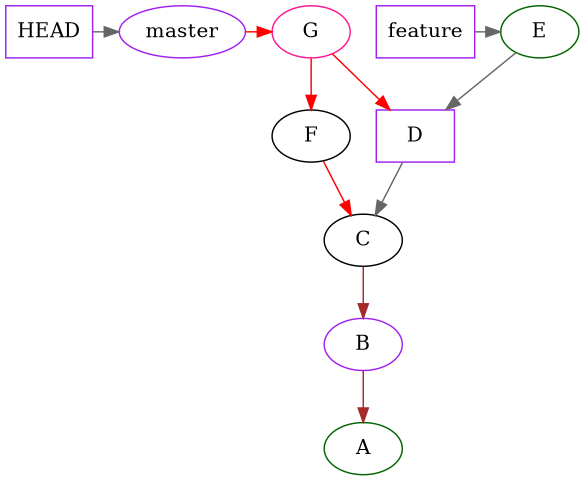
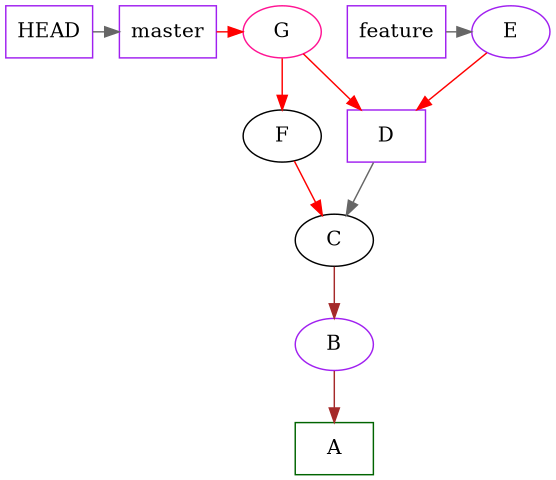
  digraph {
    rankdir=TB
    node [color=purple]
    edge [color=red]
-   E [color=darkgreen]
+   E
    feature [rank=3 shape=box]
    G [color=deeppink]
-   master [rank=3 shape=ellipse]
+   master [rank=3 shape=box]
    HEAD [rank=3 shape=box]
    D [shape=box]
    F [color=black]
    C [color=black]
    B
-   A [color=darkgreen]
+   A [color=darkgreen shape=box]
    subgraph sub_1 {
      rank=same
      E
      feature
    }
    subgraph sub_2 {
      rank=same
      G
      master
      HEAD
    }
-   E -> D [color=gray40]
+   E -> D
    feature -> E [color=gray40]
    G -> D
    G -> F
    master -> G
    HEAD -> master [color=gray40]
    D -> C [color=gray40]
    F -> C
    C -> B [color=brown]
    B -> A [color=brown]
  }
